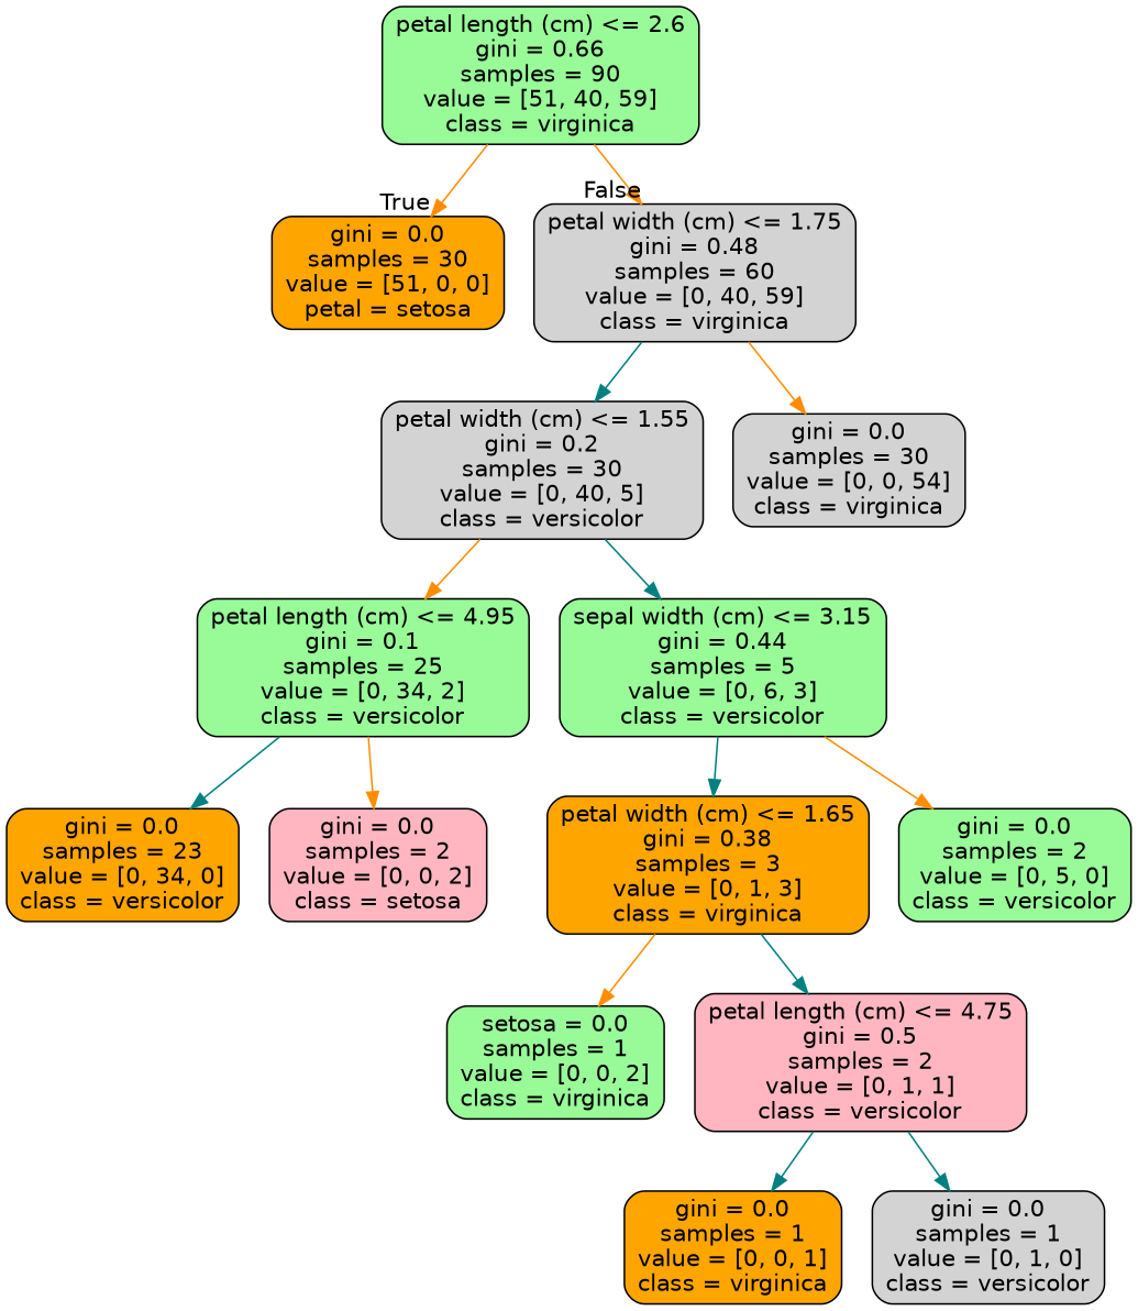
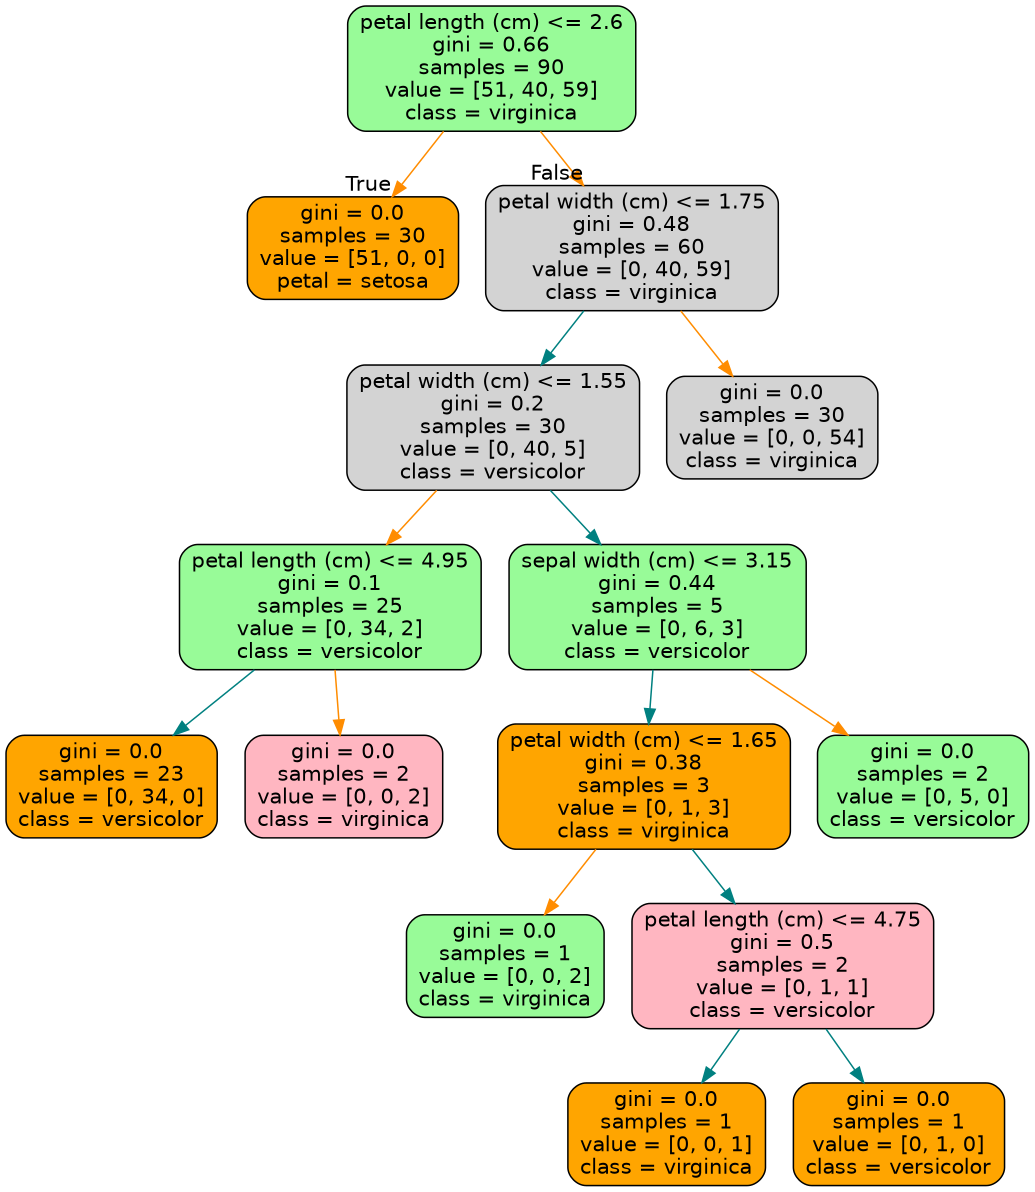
  digraph {
    node [color=black fillcolor=palegreen fontname=helvetica shape=box style="filled, rounded"]
    edge [color=darkorange fontname=helvetica]
    n1 [label="petal length (cm) <= 2.6\ngini = 0.66\nsamples = 90\nvalue = [51, 40, 59]\nclass = virginica"]
    n2 [fillcolor=orange label="gini = 0.0\nsamples = 30\nvalue = [51, 0, 0]\npetal = setosa"]
    n3 [fillcolor=lightgrey label="petal width (cm) <= 1.75\ngini = 0.48\nsamples = 60\nvalue = [0, 40, 59]\nclass = virginica"]
    n4 [fillcolor=lightgrey label="petal width (cm) <= 1.55\ngini = 0.2\nsamples = 30\nvalue = [0, 40, 5]\nclass = versicolor"]
    n5 [fillcolor=lightgrey label="gini = 0.0\nsamples = 30\nvalue = [0, 0, 54]\nclass = virginica"]
    n6 [label="petal length (cm) <= 4.95\ngini = 0.1\nsamples = 25\nvalue = [0, 34, 2]\nclass = versicolor"]
    n7 [label="sepal width (cm) <= 3.15\ngini = 0.44\nsamples = 5\nvalue = [0, 6, 3]\nclass = versicolor"]
    n8 [fillcolor=orange label="gini = 0.0\nsamples = 23\nvalue = [0, 34, 0]\nclass = versicolor"]
-   n9 [fillcolor=lightpink label="gini = 0.0\nsamples = 2\nvalue = [0, 0, 2]\nclass = setosa"]
+   n9 [fillcolor=lightpink label="gini = 0.0\nsamples = 2\nvalue = [0, 0, 2]\nclass = virginica"]
    n10 [fillcolor=orange label="petal width (cm) <= 1.65\ngini = 0.38\nsamples = 3\nvalue = [0, 1, 3]\nclass = virginica"]
    n11 [label="gini = 0.0\nsamples = 2\nvalue = [0, 5, 0]\nclass = versicolor"]
-   n12 [label="setosa = 0.0\nsamples = 1\nvalue = [0, 0, 2]\nclass = virginica"]
+   n12 [label="gini = 0.0\nsamples = 1\nvalue = [0, 0, 2]\nclass = virginica"]
    n13 [fillcolor=lightpink label="petal length (cm) <= 4.75\ngini = 0.5\nsamples = 2\nvalue = [0, 1, 1]\nclass = versicolor"]
    n14 [fillcolor=orange label="gini = 0.0\nsamples = 1\nvalue = [0, 0, 1]\nclass = virginica"]
-   n15 [fillcolor=lightgrey label="gini = 0.0\nsamples = 1\nvalue = [0, 1, 0]\nclass = versicolor"]
+   n15 [fillcolor=orange label="gini = 0.0\nsamples = 1\nvalue = [0, 1, 0]\nclass = versicolor"]
    n1 -> n2 [headlabel=True labelangle=45 labeldistance=2.5]
    n1 -> n3 [headlabel=False labelangle=-45 labeldistance=2.5]
    n3 -> n4 [color=teal]
    n3 -> n5
    n4 -> n6
    n4 -> n7 [color=teal]
    n6 -> n8 [color=teal]
    n6 -> n9
    n7 -> n10 [color=teal]
    n7 -> n11
    n10 -> n12
    n10 -> n13 [color=teal]
    n13 -> n14 [color=teal]
    n13 -> n15 [color=teal]
  }
